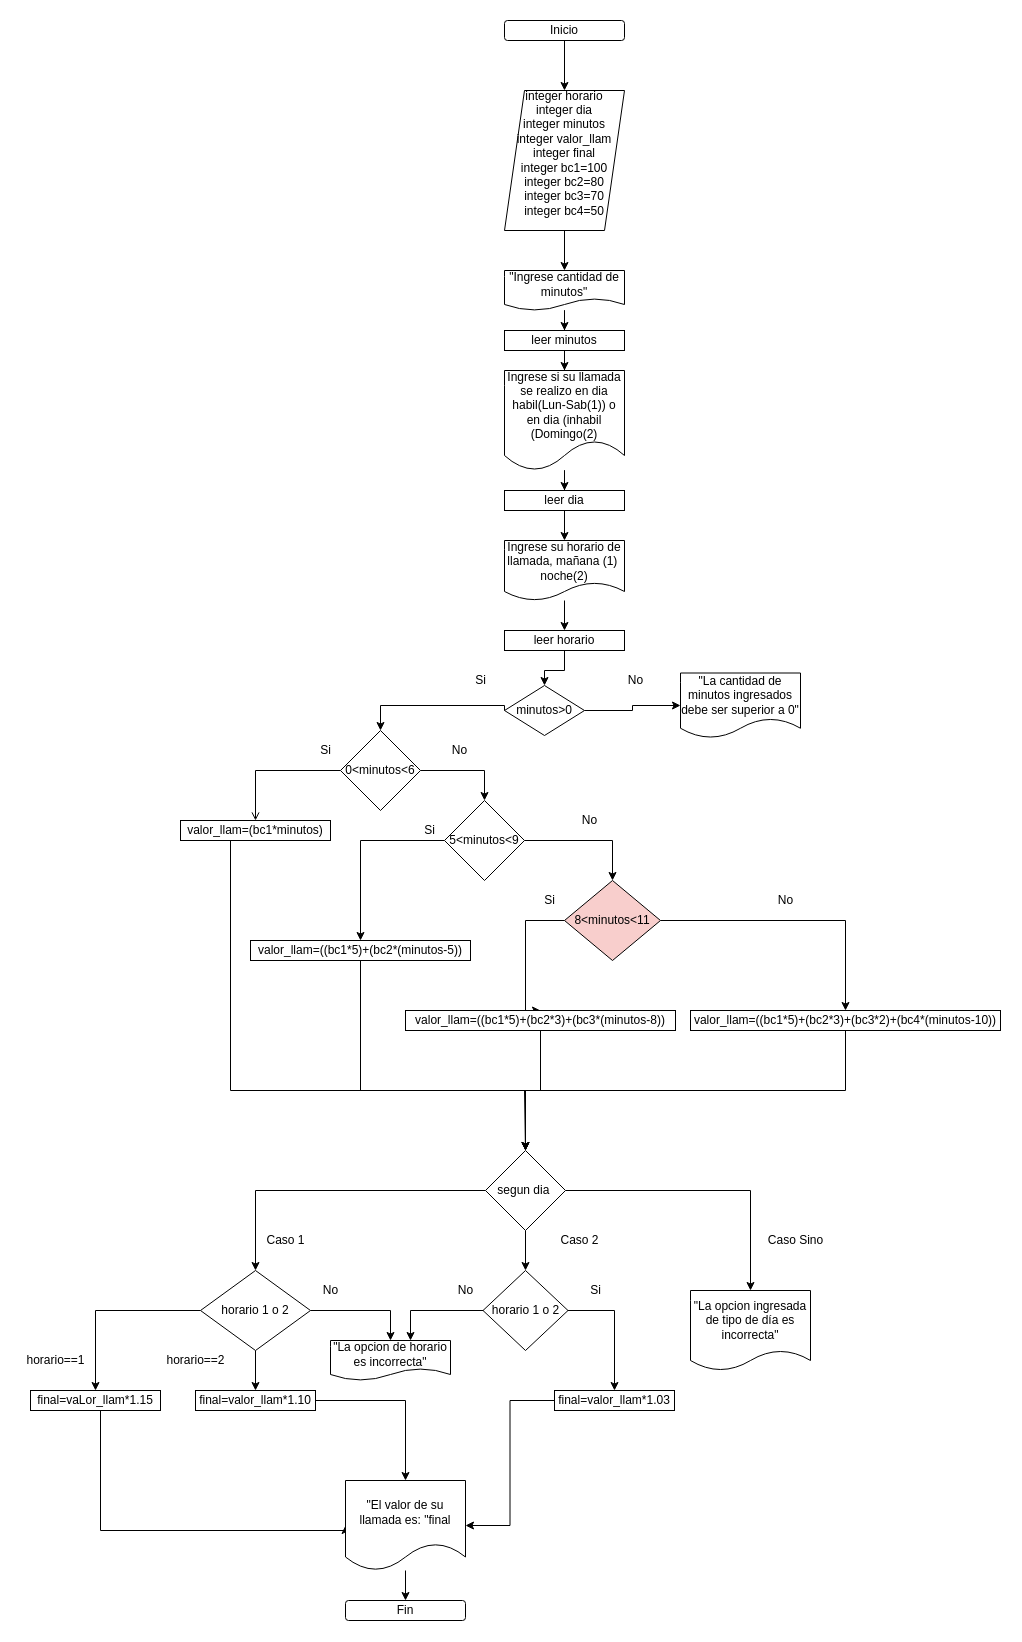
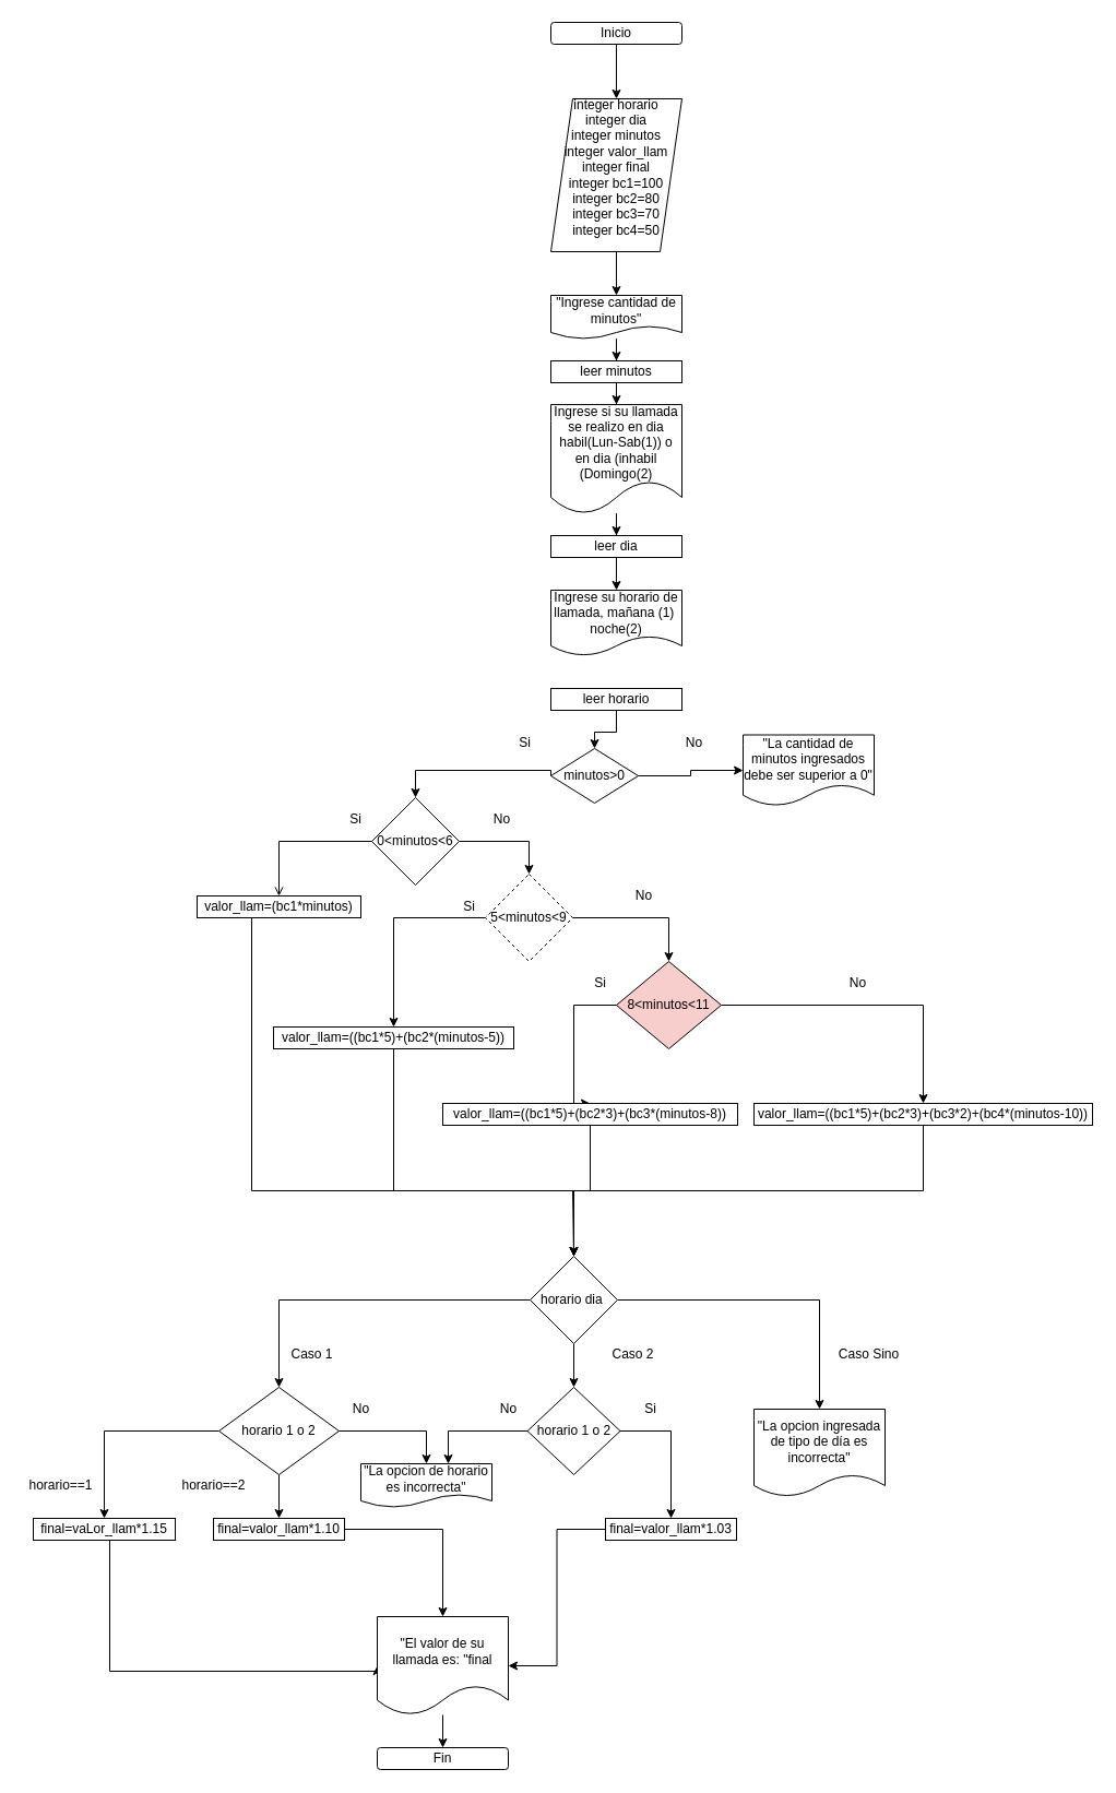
  <mxCell id="0" />
  <mxCell id="1" parent="0" />
  <mxCell id="2" style="edgeStyle=orthogonalEdgeStyle;rounded=0;orthogonalLoop=1;jettySize=auto;html=1;entryX=0.5;entryY=0;entryDx=0;entryDy=0;" edge="1" parent="1" source="3" target="5"><mxGeometry relative="1" as="geometry" /></mxCell>
  <mxCell id="3" value="Inicio" style="rounded=1;whiteSpace=wrap;html=1;" vertex="1" parent="1"><mxGeometry x="504" y="20" width="120" height="20" as="geometry" /></mxCell>
  <mxCell id="4" style="edgeStyle=orthogonalEdgeStyle;rounded=0;orthogonalLoop=1;jettySize=auto;html=1;" edge="1" parent="1" source="5" target="7"><mxGeometry relative="1" as="geometry" /></mxCell>
  <mxCell id="5" value="&lt;div&gt;integer horario&lt;/div&gt;&lt;div&gt;integer dia&lt;/div&gt;&lt;div&gt;integer minutos&lt;/div&gt;&lt;div&gt;integer valor_llam&lt;/div&gt;&lt;div&gt;integer final&lt;/div&gt;&lt;div&gt;integer bc1=100&lt;/div&gt;&lt;div&gt;integer bc2=80&lt;/div&gt;&lt;div&gt;integer bc3=70&lt;/div&gt;&lt;div&gt;integer bc4=50&lt;/div&gt;&lt;div&gt;&lt;br&gt;&lt;/div&gt;" style="shape=parallelogram;perimeter=parallelogramPerimeter;whiteSpace=wrap;html=1;fixedSize=1;" vertex="1" parent="1"><mxGeometry x="504" y="90" width="120" height="140" as="geometry" /></mxCell>
  <mxCell id="6" style="edgeStyle=orthogonalEdgeStyle;rounded=0;orthogonalLoop=1;jettySize=auto;html=1;" edge="1" parent="1" source="7" target="9"><mxGeometry relative="1" as="geometry" /></mxCell>
  <mxCell id="7" value="&quot;Ingrese cantidad de minutos&quot;" style="shape=document;whiteSpace=wrap;html=1;boundedLbl=1;" vertex="1" parent="1"><mxGeometry x="504" y="270" width="120" height="40" as="geometry" /></mxCell>
  <mxCell id="8" style="edgeStyle=orthogonalEdgeStyle;rounded=0;orthogonalLoop=1;jettySize=auto;html=1;" edge="1" parent="1" source="9" target="11"><mxGeometry relative="1" as="geometry" /></mxCell>
  <mxCell id="9" value="leer minutos" style="rounded=0;whiteSpace=wrap;html=1;" vertex="1" parent="1"><mxGeometry x="504" y="330" width="120" height="20" as="geometry" /></mxCell>
  <mxCell id="10" style="edgeStyle=orthogonalEdgeStyle;rounded=0;orthogonalLoop=1;jettySize=auto;html=1;" edge="1" parent="1" source="11" target="13"><mxGeometry relative="1" as="geometry" /></mxCell>
  <mxCell id="11" value="Ingrese si su llamada se realizo en dia habil(Lun-Sab(1)) o en dia (inhabil (Domingo(2)" style="shape=document;whiteSpace=wrap;html=1;boundedLbl=1;" vertex="1" parent="1"><mxGeometry x="504" y="370" width="120" height="100" as="geometry" /></mxCell>
  <mxCell id="12" style="edgeStyle=orthogonalEdgeStyle;rounded=0;orthogonalLoop=1;jettySize=auto;html=1;entryX=0.5;entryY=0;entryDx=0;entryDy=0;" edge="1" parent="1" source="13" target="15"><mxGeometry relative="1" as="geometry" /></mxCell>
  <mxCell id="13" value="leer dia" style="rounded=0;whiteSpace=wrap;html=1;" vertex="1" parent="1"><mxGeometry x="504" y="490" width="120" height="20" as="geometry" /></mxCell>
- <mxCell id="14" style="edgeStyle=orthogonalEdgeStyle;rounded=0;orthogonalLoop=1;jettySize=auto;html=1;entryX=0.5;entryY=0;entryDx=0;entryDy=0;" edge="1" parent="1" source="15" target="17"><mxGeometry relative="1" as="geometry" /></mxCell>
  <mxCell id="15" value="Ingrese su horario de llamada, mañana (1)&amp;nbsp; noche(2)" style="shape=document;whiteSpace=wrap;html=1;boundedLbl=1;" vertex="1" parent="1"><mxGeometry x="504" y="540" width="120" height="60" as="geometry" /></mxCell>
  <mxCell id="16" style="edgeStyle=orthogonalEdgeStyle;rounded=0;orthogonalLoop=1;jettySize=auto;html=1;entryX=0.5;entryY=0;entryDx=0;entryDy=0;" edge="1" parent="1" source="17" target="20"><mxGeometry relative="1" as="geometry" /></mxCell>
  <mxCell id="17" value="leer horario" style="rounded=0;whiteSpace=wrap;html=1;" vertex="1" parent="1"><mxGeometry x="504" y="630" width="120" height="20" as="geometry" /></mxCell>
  <mxCell id="18" style="edgeStyle=orthogonalEdgeStyle;rounded=0;orthogonalLoop=1;jettySize=auto;html=1;exitX=1;exitY=0.5;exitDx=0;exitDy=0;entryX=0;entryY=0.5;entryDx=0;entryDy=0;" edge="1" parent="1" source="20" target="21"><mxGeometry relative="1" as="geometry" /></mxCell>
  <mxCell id="19" style="edgeStyle=orthogonalEdgeStyle;rounded=0;orthogonalLoop=1;jettySize=auto;html=1;exitX=0;exitY=0.5;exitDx=0;exitDy=0;" edge="1" parent="1" source="20" target="24"><mxGeometry relative="1" as="geometry"><Array as="points"><mxPoint x="380" y="705" /></Array></mxGeometry></mxCell>
  <mxCell id="20" value="minutos&amp;gt;0" style="rhombus;whiteSpace=wrap;html=1;" vertex="1" parent="1"><mxGeometry x="504" y="685" width="80" height="50" as="geometry" /></mxCell>
  <mxCell id="21" value="&quot;La cantidad de minutos ingresados debe ser superior a 0&quot;" style="shape=document;whiteSpace=wrap;html=1;boundedLbl=1;" vertex="1" parent="1"><mxGeometry x="680" y="672.5" width="120" height="65" as="geometry" /></mxCell>
  <mxCell id="22" style="edgeStyle=orthogonalEdgeStyle;rounded=0;orthogonalLoop=1;jettySize=auto;html=1;exitX=1;exitY=0.5;exitDx=0;exitDy=0;entryX=0.5;entryY=0;entryDx=0;entryDy=0;" edge="1" parent="1" source="24" target="27"><mxGeometry relative="1" as="geometry" /></mxCell>
  <mxCell id="23" style="edgeStyle=orthogonalEdgeStyle;rounded=0;orthogonalLoop=1;jettySize=auto;html=1;endArrow=open;" edge="1" parent="1" source="24" target="29"><mxGeometry relative="1" as="geometry" /></mxCell>
  <mxCell id="24" value="0&amp;lt;minutos&amp;lt;6" style="rhombus;whiteSpace=wrap;html=1;" vertex="1" parent="1"><mxGeometry x="340" y="730" width="80" height="80" as="geometry" /></mxCell>
  <mxCell id="25" style="edgeStyle=orthogonalEdgeStyle;rounded=0;orthogonalLoop=1;jettySize=auto;html=1;entryX=0.5;entryY=0;entryDx=0;entryDy=0;" edge="1" parent="1" source="27" target="31"><mxGeometry relative="1" as="geometry"><Array as="points"><mxPoint x="360" y="840" /></Array></mxGeometry></mxCell>
  <mxCell id="26" style="edgeStyle=orthogonalEdgeStyle;rounded=0;orthogonalLoop=1;jettySize=auto;html=1;entryX=0.5;entryY=0;entryDx=0;entryDy=0;" edge="1" parent="1" source="27" target="34"><mxGeometry relative="1" as="geometry" /></mxCell>
- <mxCell id="27" value="5&amp;lt;minutos&amp;lt;9" style="rhombus;whiteSpace=wrap;html=1;" vertex="1" parent="1"><mxGeometry x="444" y="800" width="80" height="80" as="geometry" /></mxCell>
+ <mxCell id="27" value="5&amp;lt;minutos&amp;lt;9" style="rhombus;whiteSpace=wrap;html=1;dashed=1;" vertex="1" parent="1"><mxGeometry x="444" y="800" width="80" height="80" as="geometry" /></mxCell>
  <mxCell id="28" style="edgeStyle=orthogonalEdgeStyle;rounded=0;orthogonalLoop=1;jettySize=auto;html=1;entryX=0.5;entryY=0;entryDx=0;entryDy=0;" edge="1" parent="1" source="29" target="42"><mxGeometry relative="1" as="geometry"><Array as="points"><mxPoint x="230" y="1090" /></Array></mxGeometry></mxCell>
  <mxCell id="29" value="valor_llam=(bc1*minutos)" style="rounded=0;whiteSpace=wrap;html=1;" vertex="1" parent="1"><mxGeometry x="180" y="820" width="150" height="20" as="geometry" /></mxCell>
  <mxCell id="30" style="edgeStyle=orthogonalEdgeStyle;rounded=0;orthogonalLoop=1;jettySize=auto;html=1;entryX=0.5;entryY=0;entryDx=0;entryDy=0;" edge="1" parent="1" source="31" target="42"><mxGeometry relative="1" as="geometry"><Array as="points"><mxPoint x="360" y="1090" /><mxPoint x="524" y="1090" /></Array></mxGeometry></mxCell>
  <mxCell id="31" value="valor_llam=((bc1*5)+(bc2*(minutos-5))" style="rounded=0;whiteSpace=wrap;html=1;" vertex="1" parent="1"><mxGeometry x="250" y="940" width="220" height="20" as="geometry" /></mxCell>
  <mxCell id="32" style="edgeStyle=orthogonalEdgeStyle;rounded=0;orthogonalLoop=1;jettySize=auto;html=1;entryX=0.5;entryY=0;entryDx=0;entryDy=0;" edge="1" parent="1" source="34" target="36"><mxGeometry relative="1" as="geometry"><Array as="points"><mxPoint x="525" y="920" /></Array></mxGeometry></mxCell>
  <mxCell id="33" style="edgeStyle=orthogonalEdgeStyle;rounded=0;orthogonalLoop=1;jettySize=auto;html=1;" edge="1" parent="1" source="34" target="38"><mxGeometry relative="1" as="geometry" /></mxCell>
  <mxCell id="34" value="8&amp;lt;minutos&amp;lt;11" style="rhombus;whiteSpace=wrap;html=1;fillColor=#f8cecc;" vertex="1" parent="1"><mxGeometry x="564" y="880" width="96" height="80" as="geometry" /></mxCell>
  <mxCell id="35" style="edgeStyle=orthogonalEdgeStyle;rounded=0;orthogonalLoop=1;jettySize=auto;html=1;" edge="1" parent="1" source="36" target="42"><mxGeometry relative="1" as="geometry" /></mxCell>
  <mxCell id="36" value="valor_llam=((bc1*5)+(bc2*3)+(bc3*(minutos-8))" style="rounded=0;whiteSpace=wrap;html=1;" vertex="1" parent="1"><mxGeometry x="405" y="1010" width="270" height="20" as="geometry" /></mxCell>
  <mxCell id="37" style="edgeStyle=orthogonalEdgeStyle;rounded=0;orthogonalLoop=1;jettySize=auto;html=1;entryX=0.5;entryY=0;entryDx=0;entryDy=0;" edge="1" parent="1" source="38" target="42"><mxGeometry relative="1" as="geometry"><Array as="points"><mxPoint x="845" y="1090" /><mxPoint x="525" y="1090" /></Array></mxGeometry></mxCell>
  <mxCell id="38" value="valor_llam=((bc1*5)+(bc2*3)+(bc3*2)+(bc4*(minutos-10))" style="rounded=0;whiteSpace=wrap;html=1;" vertex="1" parent="1"><mxGeometry x="690" y="1010" width="310" height="20" as="geometry" /></mxCell>
  <mxCell id="39" style="edgeStyle=orthogonalEdgeStyle;rounded=0;orthogonalLoop=1;jettySize=auto;html=1;exitX=0;exitY=0.5;exitDx=0;exitDy=0;" edge="1" parent="1" source="42" target="46"><mxGeometry relative="1" as="geometry"><mxPoint x="320" y="1260" as="targetPoint" /></mxGeometry></mxCell>
  <mxCell id="40" style="edgeStyle=orthogonalEdgeStyle;rounded=0;orthogonalLoop=1;jettySize=auto;html=1;entryX=0.5;entryY=0;entryDx=0;entryDy=0;" edge="1" parent="1" source="42" target="49"><mxGeometry relative="1" as="geometry"><mxPoint x="525" y="1280" as="targetPoint" /></mxGeometry></mxCell>
  <mxCell id="41" style="edgeStyle=orthogonalEdgeStyle;rounded=0;orthogonalLoop=1;jettySize=auto;html=1;entryX=0.5;entryY=0;entryDx=0;entryDy=0;" edge="1" parent="1" source="42" target="70"><mxGeometry relative="1" as="geometry" /></mxCell>
- <mxCell id="42" value="segun dia&amp;nbsp;" style="rhombus;whiteSpace=wrap;html=1;" vertex="1" parent="1"><mxGeometry x="485" y="1150" width="80" height="80" as="geometry" /></mxCell>
+ <mxCell id="42" value="horario dia&amp;nbsp;" style="rhombus;whiteSpace=wrap;html=1;" vertex="1" parent="1"><mxGeometry x="485" y="1150" width="80" height="80" as="geometry" /></mxCell>
  <mxCell id="43" style="edgeStyle=orthogonalEdgeStyle;rounded=0;orthogonalLoop=1;jettySize=auto;html=1;exitX=0;exitY=0.5;exitDx=0;exitDy=0;" edge="1" parent="1" source="46" target="62"><mxGeometry relative="1" as="geometry" /></mxCell>
  <mxCell id="44" style="edgeStyle=orthogonalEdgeStyle;rounded=0;orthogonalLoop=1;jettySize=auto;html=1;exitX=0.5;exitY=1;exitDx=0;exitDy=0;entryX=0.5;entryY=0;entryDx=0;entryDy=0;" edge="1" parent="1" source="46" target="64"><mxGeometry relative="1" as="geometry" /></mxCell>
  <mxCell id="45" style="edgeStyle=orthogonalEdgeStyle;rounded=0;orthogonalLoop=1;jettySize=auto;html=1;exitX=1;exitY=0.5;exitDx=0;exitDy=0;entryX=0.5;entryY=0;entryDx=0;entryDy=0;" edge="1" parent="1" source="46" target="69"><mxGeometry relative="1" as="geometry" /></mxCell>
  <mxCell id="46" value="horario 1 o 2" style="rhombus;whiteSpace=wrap;html=1;" vertex="1" parent="1"><mxGeometry x="200" y="1270" width="110" height="80" as="geometry" /></mxCell>
  <mxCell id="47" style="edgeStyle=orthogonalEdgeStyle;rounded=0;orthogonalLoop=1;jettySize=auto;html=1;" edge="1" parent="1" source="49" target="69"><mxGeometry relative="1" as="geometry"><Array as="points"><mxPoint x="410" y="1310" /></Array></mxGeometry></mxCell>
  <mxCell id="48" style="edgeStyle=orthogonalEdgeStyle;rounded=0;orthogonalLoop=1;jettySize=auto;html=1;exitX=1;exitY=0.5;exitDx=0;exitDy=0;entryX=0.5;entryY=0;entryDx=0;entryDy=0;" edge="1" parent="1" source="49" target="66"><mxGeometry relative="1" as="geometry" /></mxCell>
  <mxCell id="49" value="&lt;span&gt;horario 1 o 2&lt;/span&gt;" style="rhombus;whiteSpace=wrap;html=1;" vertex="1" parent="1"><mxGeometry x="482.5" y="1270" width="85" height="80" as="geometry" /></mxCell>
  <mxCell id="50" value="Si" style="text;html=1;align=center;verticalAlign=middle;resizable=0;points=[];autosize=1;strokeColor=none;" vertex="1" parent="1"><mxGeometry x="465" y="670" width="30" height="20" as="geometry" /></mxCell>
  <mxCell id="51" value="Si" style="text;html=1;align=center;verticalAlign=middle;resizable=0;points=[];autosize=1;strokeColor=none;" vertex="1" parent="1"><mxGeometry x="310" y="740" width="30" height="20" as="geometry" /></mxCell>
  <mxCell id="52" value="Si" style="text;html=1;align=center;verticalAlign=middle;resizable=0;points=[];autosize=1;strokeColor=none;" vertex="1" parent="1"><mxGeometry x="414" y="820" width="30" height="20" as="geometry" /></mxCell>
  <mxCell id="53" value="Si" style="text;html=1;align=center;verticalAlign=middle;resizable=0;points=[];autosize=1;strokeColor=none;" vertex="1" parent="1"><mxGeometry x="534" y="890" width="30" height="20" as="geometry" /></mxCell>
  <mxCell id="54" value="No" style="text;html=1;align=center;verticalAlign=middle;resizable=0;points=[];autosize=1;strokeColor=none;" vertex="1" parent="1"><mxGeometry x="620" y="670" width="30" height="20" as="geometry" /></mxCell>
  <mxCell id="55" value="No" style="text;html=1;align=center;verticalAlign=middle;resizable=0;points=[];autosize=1;strokeColor=none;" vertex="1" parent="1"><mxGeometry x="444" y="740" width="30" height="20" as="geometry" /></mxCell>
  <mxCell id="56" value="No" style="text;html=1;align=center;verticalAlign=middle;resizable=0;points=[];autosize=1;strokeColor=none;" vertex="1" parent="1"><mxGeometry x="574" y="810" width="30" height="20" as="geometry" /></mxCell>
  <mxCell id="57" value="No" style="text;html=1;align=center;verticalAlign=middle;resizable=0;points=[];autosize=1;strokeColor=none;" vertex="1" parent="1"><mxGeometry x="770" y="890" width="30" height="20" as="geometry" /></mxCell>
  <mxCell id="58" value="Caso 1" style="text;html=1;align=center;verticalAlign=middle;resizable=0;points=[];autosize=1;strokeColor=none;" vertex="1" parent="1"><mxGeometry x="260" y="1230" width="50" height="20" as="geometry" /></mxCell>
  <mxCell id="59" value="Caso 2" style="text;html=1;align=center;verticalAlign=middle;resizable=0;points=[];autosize=1;strokeColor=none;" vertex="1" parent="1"><mxGeometry x="554" y="1230" width="50" height="20" as="geometry" /></mxCell>
  <mxCell id="60" value="Caso Sino" style="text;html=1;align=center;verticalAlign=middle;resizable=0;points=[];autosize=1;strokeColor=none;" vertex="1" parent="1"><mxGeometry x="760" y="1230" width="70" height="20" as="geometry" /></mxCell>
  <mxCell id="61" style="edgeStyle=orthogonalEdgeStyle;rounded=0;orthogonalLoop=1;jettySize=auto;html=1;entryX=0;entryY=0.5;entryDx=0;entryDy=0;" edge="1" parent="1" source="62" target="75"><mxGeometry relative="1" as="geometry"><Array as="points"><mxPoint x="100" y="1530" /></Array></mxGeometry></mxCell>
  <mxCell id="62" value="&lt;div&gt;final=vaLor_llam*1.15&lt;/div&gt;" style="rounded=0;whiteSpace=wrap;html=1;" vertex="1" parent="1"><mxGeometry x="30" y="1390" width="130" height="20" as="geometry" /></mxCell>
  <mxCell id="63" style="edgeStyle=orthogonalEdgeStyle;rounded=0;orthogonalLoop=1;jettySize=auto;html=1;entryX=0.5;entryY=0;entryDx=0;entryDy=0;" edge="1" parent="1" source="64" target="75"><mxGeometry relative="1" as="geometry" /></mxCell>
  <mxCell id="64" value="final=valor_llam*1.10" style="rounded=0;whiteSpace=wrap;html=1;" vertex="1" parent="1"><mxGeometry x="195" y="1390" width="120" height="20" as="geometry" /></mxCell>
  <mxCell id="65" style="edgeStyle=orthogonalEdgeStyle;rounded=0;orthogonalLoop=1;jettySize=auto;html=1;entryX=1;entryY=0.5;entryDx=0;entryDy=0;" edge="1" parent="1" source="66" target="75"><mxGeometry relative="1" as="geometry" /></mxCell>
  <mxCell id="66" value="final=valor_llam*1.03" style="rounded=0;whiteSpace=wrap;html=1;" vertex="1" parent="1"><mxGeometry x="554" y="1390" width="120" height="20" as="geometry" /></mxCell>
  <mxCell id="67" value="horario==1" style="text;html=1;align=center;verticalAlign=middle;resizable=0;points=[];autosize=1;strokeColor=none;" vertex="1" parent="1"><mxGeometry x="20" y="1350" width="70" height="20" as="geometry" /></mxCell>
  <mxCell id="68" value="horario==2" style="text;html=1;align=center;verticalAlign=middle;resizable=0;points=[];autosize=1;strokeColor=none;" vertex="1" parent="1"><mxGeometry x="160" y="1350" width="70" height="20" as="geometry" /></mxCell>
  <mxCell id="69" value="&quot;La opcion de horario es incorrecta&quot;" style="shape=document;whiteSpace=wrap;html=1;boundedLbl=1;rounded=0;" vertex="1" parent="1"><mxGeometry x="330" y="1340" width="120" height="40" as="geometry" /></mxCell>
  <mxCell id="70" value="&quot;La opcion ingresada de tipo de día es incorrecta&quot;" style="shape=document;whiteSpace=wrap;html=1;boundedLbl=1;rounded=0;size=0.25;" vertex="1" parent="1"><mxGeometry x="690" y="1290" width="120" height="80" as="geometry" /></mxCell>
  <mxCell id="71" value="No" style="text;html=1;align=center;verticalAlign=middle;resizable=0;points=[];autosize=1;strokeColor=none;" vertex="1" parent="1"><mxGeometry x="315" y="1280" width="30" height="20" as="geometry" /></mxCell>
  <mxCell id="72" value="No" style="text;html=1;align=center;verticalAlign=middle;resizable=0;points=[];autosize=1;strokeColor=none;" vertex="1" parent="1"><mxGeometry x="450" y="1280" width="30" height="20" as="geometry" /></mxCell>
  <mxCell id="73" value="Si" style="text;html=1;align=center;verticalAlign=middle;resizable=0;points=[];autosize=1;strokeColor=none;" vertex="1" parent="1"><mxGeometry x="580" y="1280" width="30" height="20" as="geometry" /></mxCell>
  <mxCell id="74" style="edgeStyle=orthogonalEdgeStyle;rounded=0;orthogonalLoop=1;jettySize=auto;html=1;entryX=0.5;entryY=0;entryDx=0;entryDy=0;" edge="1" parent="1" source="75" target="76"><mxGeometry relative="1" as="geometry" /></mxCell>
  <mxCell id="75" value="&quot;El valor de su llamada es: &quot;final" style="shape=document;whiteSpace=wrap;html=1;boundedLbl=1;rounded=0;" vertex="1" parent="1"><mxGeometry x="345" y="1480" width="120" height="90" as="geometry" /></mxCell>
  <mxCell id="76" value="Fin" style="rounded=1;whiteSpace=wrap;html=1;" vertex="1" parent="1"><mxGeometry x="345" y="1600" width="120" height="20" as="geometry" /></mxCell>
